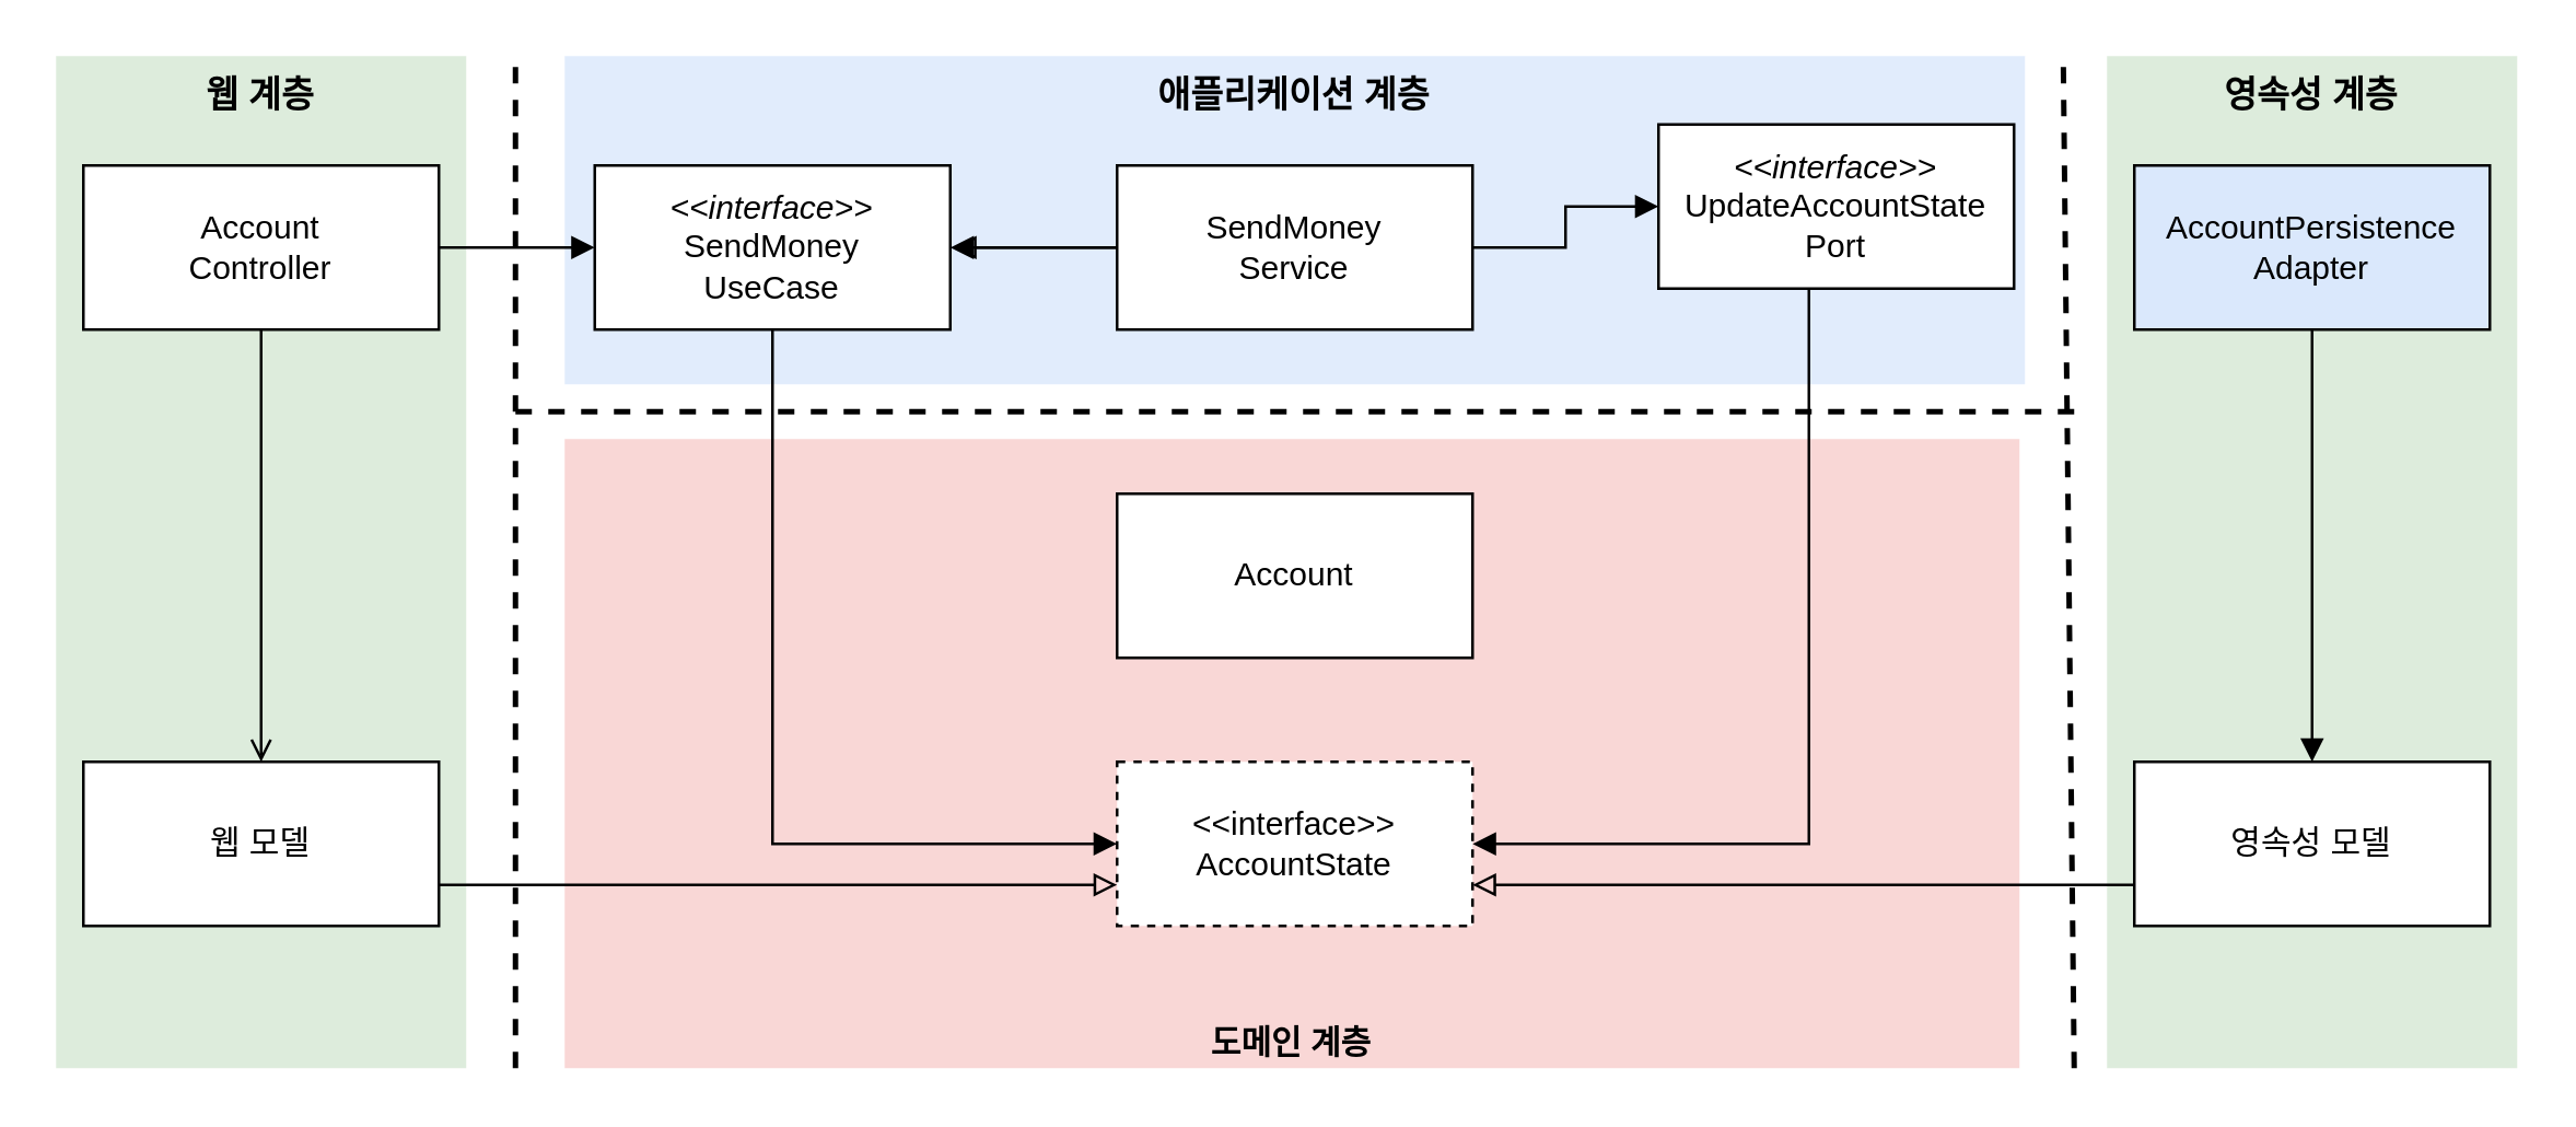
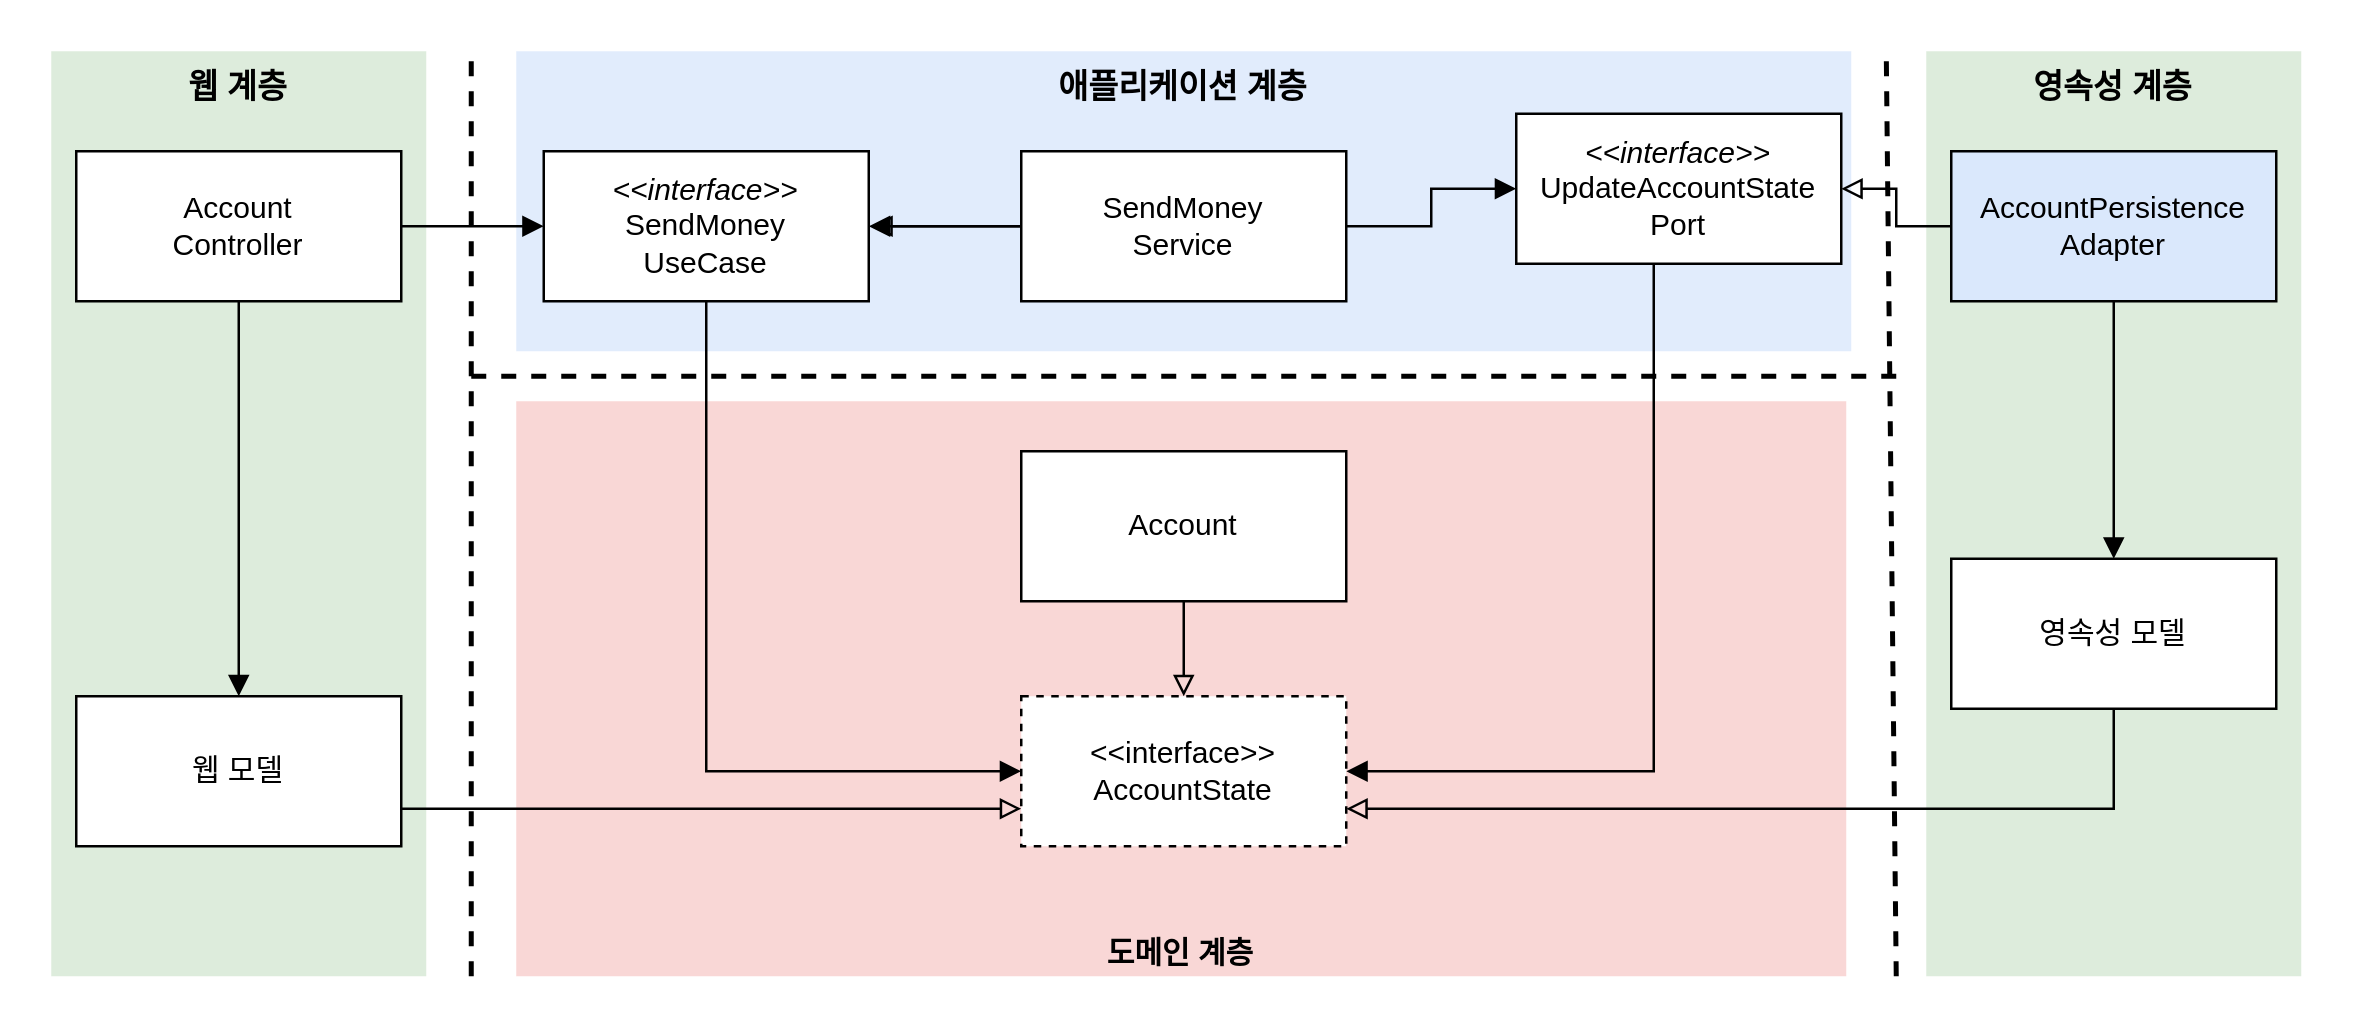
  <mxCell id="0" />
  <mxCell id="1" parent="0" />
  <mxCell id="2" value="애플리케이션 계층" style="rounded=0;whiteSpace=wrap;html=1;fillColor=#dae8fc;strokeColor=none;opacity=80;fontStyle=1;verticalAlign=top;fontSize=13;" vertex="1" parent="1"><mxGeometry x="206" y="20" width="534" height="120" as="geometry" /></mxCell>
  <mxCell id="3" value="도메인 계층" style="rounded=0;whiteSpace=wrap;html=1;fillColor=#f8cecc;strokeColor=none;opacity=80;fontStyle=1;verticalAlign=bottom;" vertex="1" parent="1"><mxGeometry x="206" y="160" width="532" height="230" as="geometry" /></mxCell>
  <mxCell id="4" value="영속성 계층" style="rounded=0;whiteSpace=wrap;html=1;fillColor=#d5e8d4;strokeColor=none;opacity=80;fontStyle=1;fontSize=13;verticalAlign=top;" vertex="1" parent="1"><mxGeometry x="770" y="20" width="150" height="370" as="geometry" /></mxCell>
  <mxCell id="5" value="웹 계층" style="rounded=0;whiteSpace=wrap;html=1;fillColor=#d5e8d4;strokeColor=none;opacity=80;verticalAlign=top;fontStyle=1;fontSize=13;" vertex="1" parent="1"><mxGeometry x="20" y="20" width="150" height="370" as="geometry" /></mxCell>
  <mxCell id="6" style="edgeStyle=orthogonalEdgeStyle;rounded=0;orthogonalLoop=1;jettySize=auto;html=1;entryX=1;entryY=0.5;entryDx=0;entryDy=0;endArrow=block;endFill=1;" edge="1" parent="1" source="7" target="29"><mxGeometry relative="1" as="geometry"><Array as="points"><mxPoint x="661" y="308" /></Array></mxGeometry></mxCell>
  <mxCell id="7" value="&lt;i&gt;&amp;lt;&amp;lt;interface&amp;gt;&amp;gt;&lt;/i&gt;&lt;div&gt;UpdateAccountState&lt;/div&gt;&lt;div&gt;Port&lt;/div&gt;" style="rounded=0;whiteSpace=wrap;html=1;" vertex="1" parent="1"><mxGeometry x="606" y="45" width="130" height="60" as="geometry" /></mxCell>
+ <mxCell id="8" style="edgeStyle=orthogonalEdgeStyle;rounded=0;orthogonalLoop=1;jettySize=auto;html=1;endArrow=block;endFill=0;" edge="1" parent="1" source="9" target="29"><mxGeometry relative="1" as="geometry" /></mxCell>
  <mxCell id="9" value="Account" style="rounded=0;whiteSpace=wrap;html=1;" vertex="1" parent="1"><mxGeometry x="408" y="180" width="130" height="60" as="geometry" /></mxCell>
+ <mxCell id="10" style="edgeStyle=orthogonalEdgeStyle;rounded=0;orthogonalLoop=1;jettySize=auto;html=1;entryX=1;entryY=0.5;entryDx=0;entryDy=0;endArrow=block;endFill=0;" edge="1" parent="1" source="12" target="7"><mxGeometry relative="1" as="geometry"><mxPoint x="732" y="90" as="targetPoint" /></mxGeometry></mxCell>
  <mxCell id="11" style="edgeStyle=orthogonalEdgeStyle;rounded=0;orthogonalLoop=1;jettySize=auto;html=1;endArrow=block;endFill=1;" edge="1" parent="1" source="12" target="28"><mxGeometry relative="1" as="geometry" /></mxCell>
  <mxCell id="12" value="AccountPersistence&lt;div&gt;Adapter&lt;/div&gt;" style="rounded=0;whiteSpace=wrap;html=1;fillColor=#dae8fc;" vertex="1" parent="1"><mxGeometry x="780" y="60" width="130" height="60" as="geometry" /></mxCell>
  <mxCell id="13" style="edgeStyle=orthogonalEdgeStyle;rounded=0;orthogonalLoop=1;jettySize=auto;html=1;endArrow=block;endFill=0;" edge="1" parent="1" source="16"><mxGeometry relative="1" as="geometry"><mxPoint x="348" y="90" as="targetPoint" /></mxGeometry></mxCell>
  <mxCell id="14" style="edgeStyle=orthogonalEdgeStyle;rounded=0;orthogonalLoop=1;jettySize=auto;html=1;endArrow=block;endFill=1;" edge="1" parent="1" source="16" target="7"><mxGeometry relative="1" as="geometry" /></mxCell>
  <mxCell id="15" style="edgeStyle=orthogonalEdgeStyle;rounded=0;orthogonalLoop=1;jettySize=auto;html=1;endArrow=block;endFill=1;" edge="1" parent="1" source="16" target="21"><mxGeometry relative="1" as="geometry" /></mxCell>
  <mxCell id="16" value="SendMoney&lt;div&gt;Service&lt;/div&gt;" style="rounded=0;whiteSpace=wrap;html=1;" vertex="1" parent="1"><mxGeometry x="408" y="60" width="130" height="60" as="geometry" /></mxCell>
- <mxCell id="17" style="edgeStyle=orthogonalEdgeStyle;rounded=0;orthogonalLoop=1;jettySize=auto;html=1;entryX=0.5;entryY=0;entryDx=0;entryDy=0;endArrow=open;endFill=1;" edge="1" parent="1" source="19" target="26"><mxGeometry relative="1" as="geometry" /></mxCell>
+ <mxCell id="17" style="edgeStyle=orthogonalEdgeStyle;rounded=0;orthogonalLoop=1;jettySize=auto;html=1;entryX=0.5;entryY=0;entryDx=0;entryDy=0;endArrow=block;endFill=1;" edge="1" parent="1" source="19" target="26"><mxGeometry relative="1" as="geometry" /></mxCell>
  <mxCell id="18" style="edgeStyle=orthogonalEdgeStyle;rounded=0;orthogonalLoop=1;jettySize=auto;html=1;entryX=0;entryY=0.5;entryDx=0;entryDy=0;endArrow=block;endFill=1;" edge="1" parent="1" source="19" target="21"><mxGeometry relative="1" as="geometry" /></mxCell>
  <mxCell id="19" value="Account&lt;div&gt;Controller&lt;/div&gt;" style="rounded=0;whiteSpace=wrap;html=1;" vertex="1" parent="1"><mxGeometry x="30" y="60" width="130" height="60" as="geometry" /></mxCell>
  <mxCell id="20" style="edgeStyle=orthogonalEdgeStyle;rounded=0;orthogonalLoop=1;jettySize=auto;html=1;entryX=0;entryY=0.5;entryDx=0;entryDy=0;endArrow=block;endFill=1;" edge="1" parent="1" source="21" target="29"><mxGeometry relative="1" as="geometry"><Array as="points"><mxPoint x="282" y="308" /></Array></mxGeometry></mxCell>
  <mxCell id="21" value="&lt;i&gt;&amp;lt;&amp;lt;interface&amp;gt;&amp;gt;&lt;/i&gt;&lt;div&gt;SendMoney&lt;/div&gt;&lt;div&gt;UseCase&lt;/div&gt;" style="rounded=0;whiteSpace=wrap;html=1;" vertex="1" parent="1"><mxGeometry x="217" y="60" width="130" height="60" as="geometry" /></mxCell>
  <mxCell id="22" value="" style="endArrow=none;dashed=1;html=1;rounded=0;strokeWidth=2;" edge="1" parent="1"><mxGeometry width="50" height="50" relative="1" as="geometry"><mxPoint x="188" y="390" as="sourcePoint" /><mxPoint x="188" y="20" as="targetPoint" /></mxGeometry></mxCell>
  <mxCell id="23" value="" style="endArrow=none;dashed=1;html=1;rounded=0;strokeWidth=2;" edge="1" parent="1"><mxGeometry width="50" height="50" relative="1" as="geometry"><mxPoint x="758" y="390" as="sourcePoint" /><mxPoint x="754" y="20" as="targetPoint" /></mxGeometry></mxCell>
  <mxCell id="24" value="" style="endArrow=none;dashed=1;html=1;rounded=0;strokeWidth=2;" edge="1" parent="1"><mxGeometry width="50" height="50" relative="1" as="geometry"><mxPoint x="188" y="150" as="sourcePoint" /><mxPoint x="758" y="150" as="targetPoint" /></mxGeometry></mxCell>
  <mxCell id="25" style="edgeStyle=orthogonalEdgeStyle;rounded=0;orthogonalLoop=1;jettySize=auto;html=1;entryX=0;entryY=0.75;entryDx=0;entryDy=0;endArrow=block;endFill=0;" edge="1" parent="1" source="26" target="29"><mxGeometry relative="1" as="geometry"><Array as="points"><mxPoint x="228" y="323" /><mxPoint x="228" y="323" /></Array></mxGeometry></mxCell>
  <mxCell id="26" value="웹 모델" style="rounded=0;whiteSpace=wrap;html=1;" vertex="1" parent="1"><mxGeometry x="30" y="278" width="130" height="60" as="geometry" /></mxCell>
  <mxCell id="27" style="edgeStyle=orthogonalEdgeStyle;rounded=0;orthogonalLoop=1;jettySize=auto;html=1;entryX=1;entryY=0.75;entryDx=0;entryDy=0;endArrow=block;endFill=0;" edge="1" parent="1" source="28" target="29"><mxGeometry relative="1" as="geometry"><Array as="points"><mxPoint x="718" y="323" /><mxPoint x="718" y="323" /></Array></mxGeometry></mxCell>
- <mxCell id="28" value="영속성 모델" style="rounded=0;whiteSpace=wrap;html=1;" vertex="1" parent="1"><mxGeometry x="780" y="278" width="130" height="60" as="geometry" /></mxCell>
+ <mxCell id="28" value="영속성 모델" style="rounded=0;whiteSpace=wrap;html=1;" vertex="1" parent="1"><mxGeometry x="780" y="223" width="130" height="60" as="geometry" /></mxCell>
  <mxCell id="29" value="&amp;lt;&amp;lt;interface&amp;gt;&amp;gt;&lt;div&gt;AccountState&lt;/div&gt;" style="rounded=0;whiteSpace=wrap;html=1;dashed=1;" vertex="1" parent="1"><mxGeometry x="408" y="278" width="130" height="60" as="geometry" /></mxCell>
